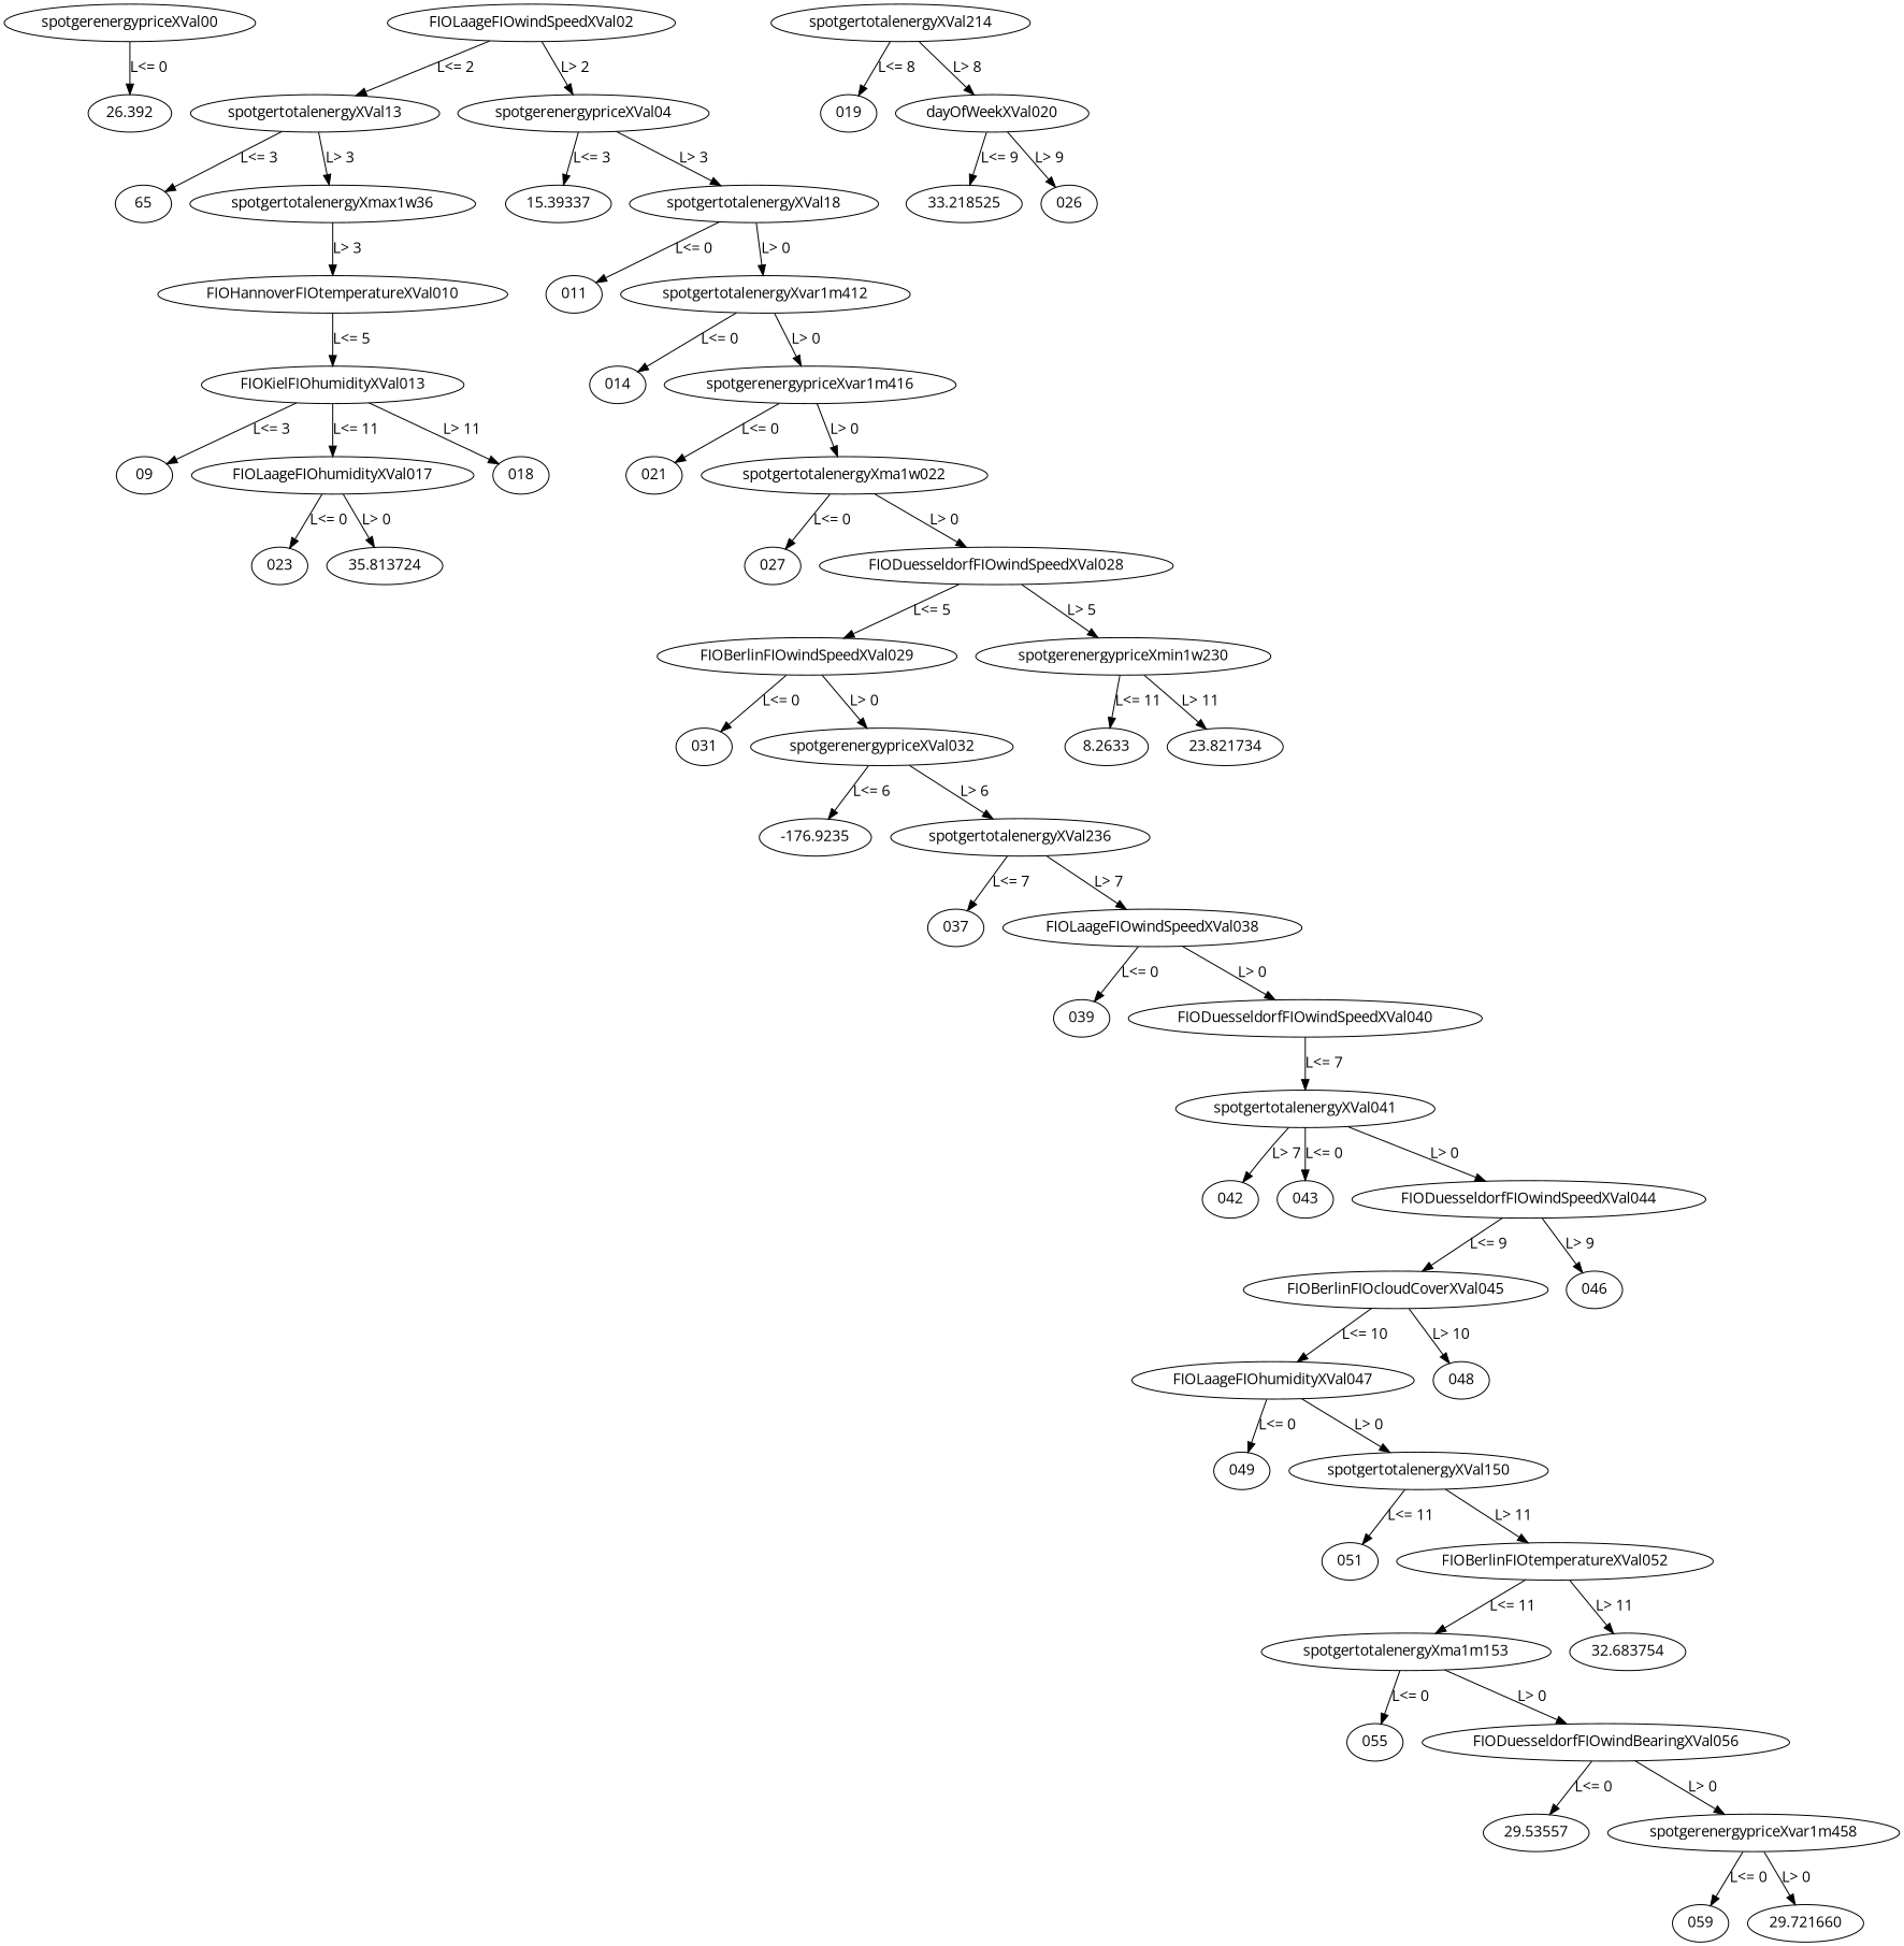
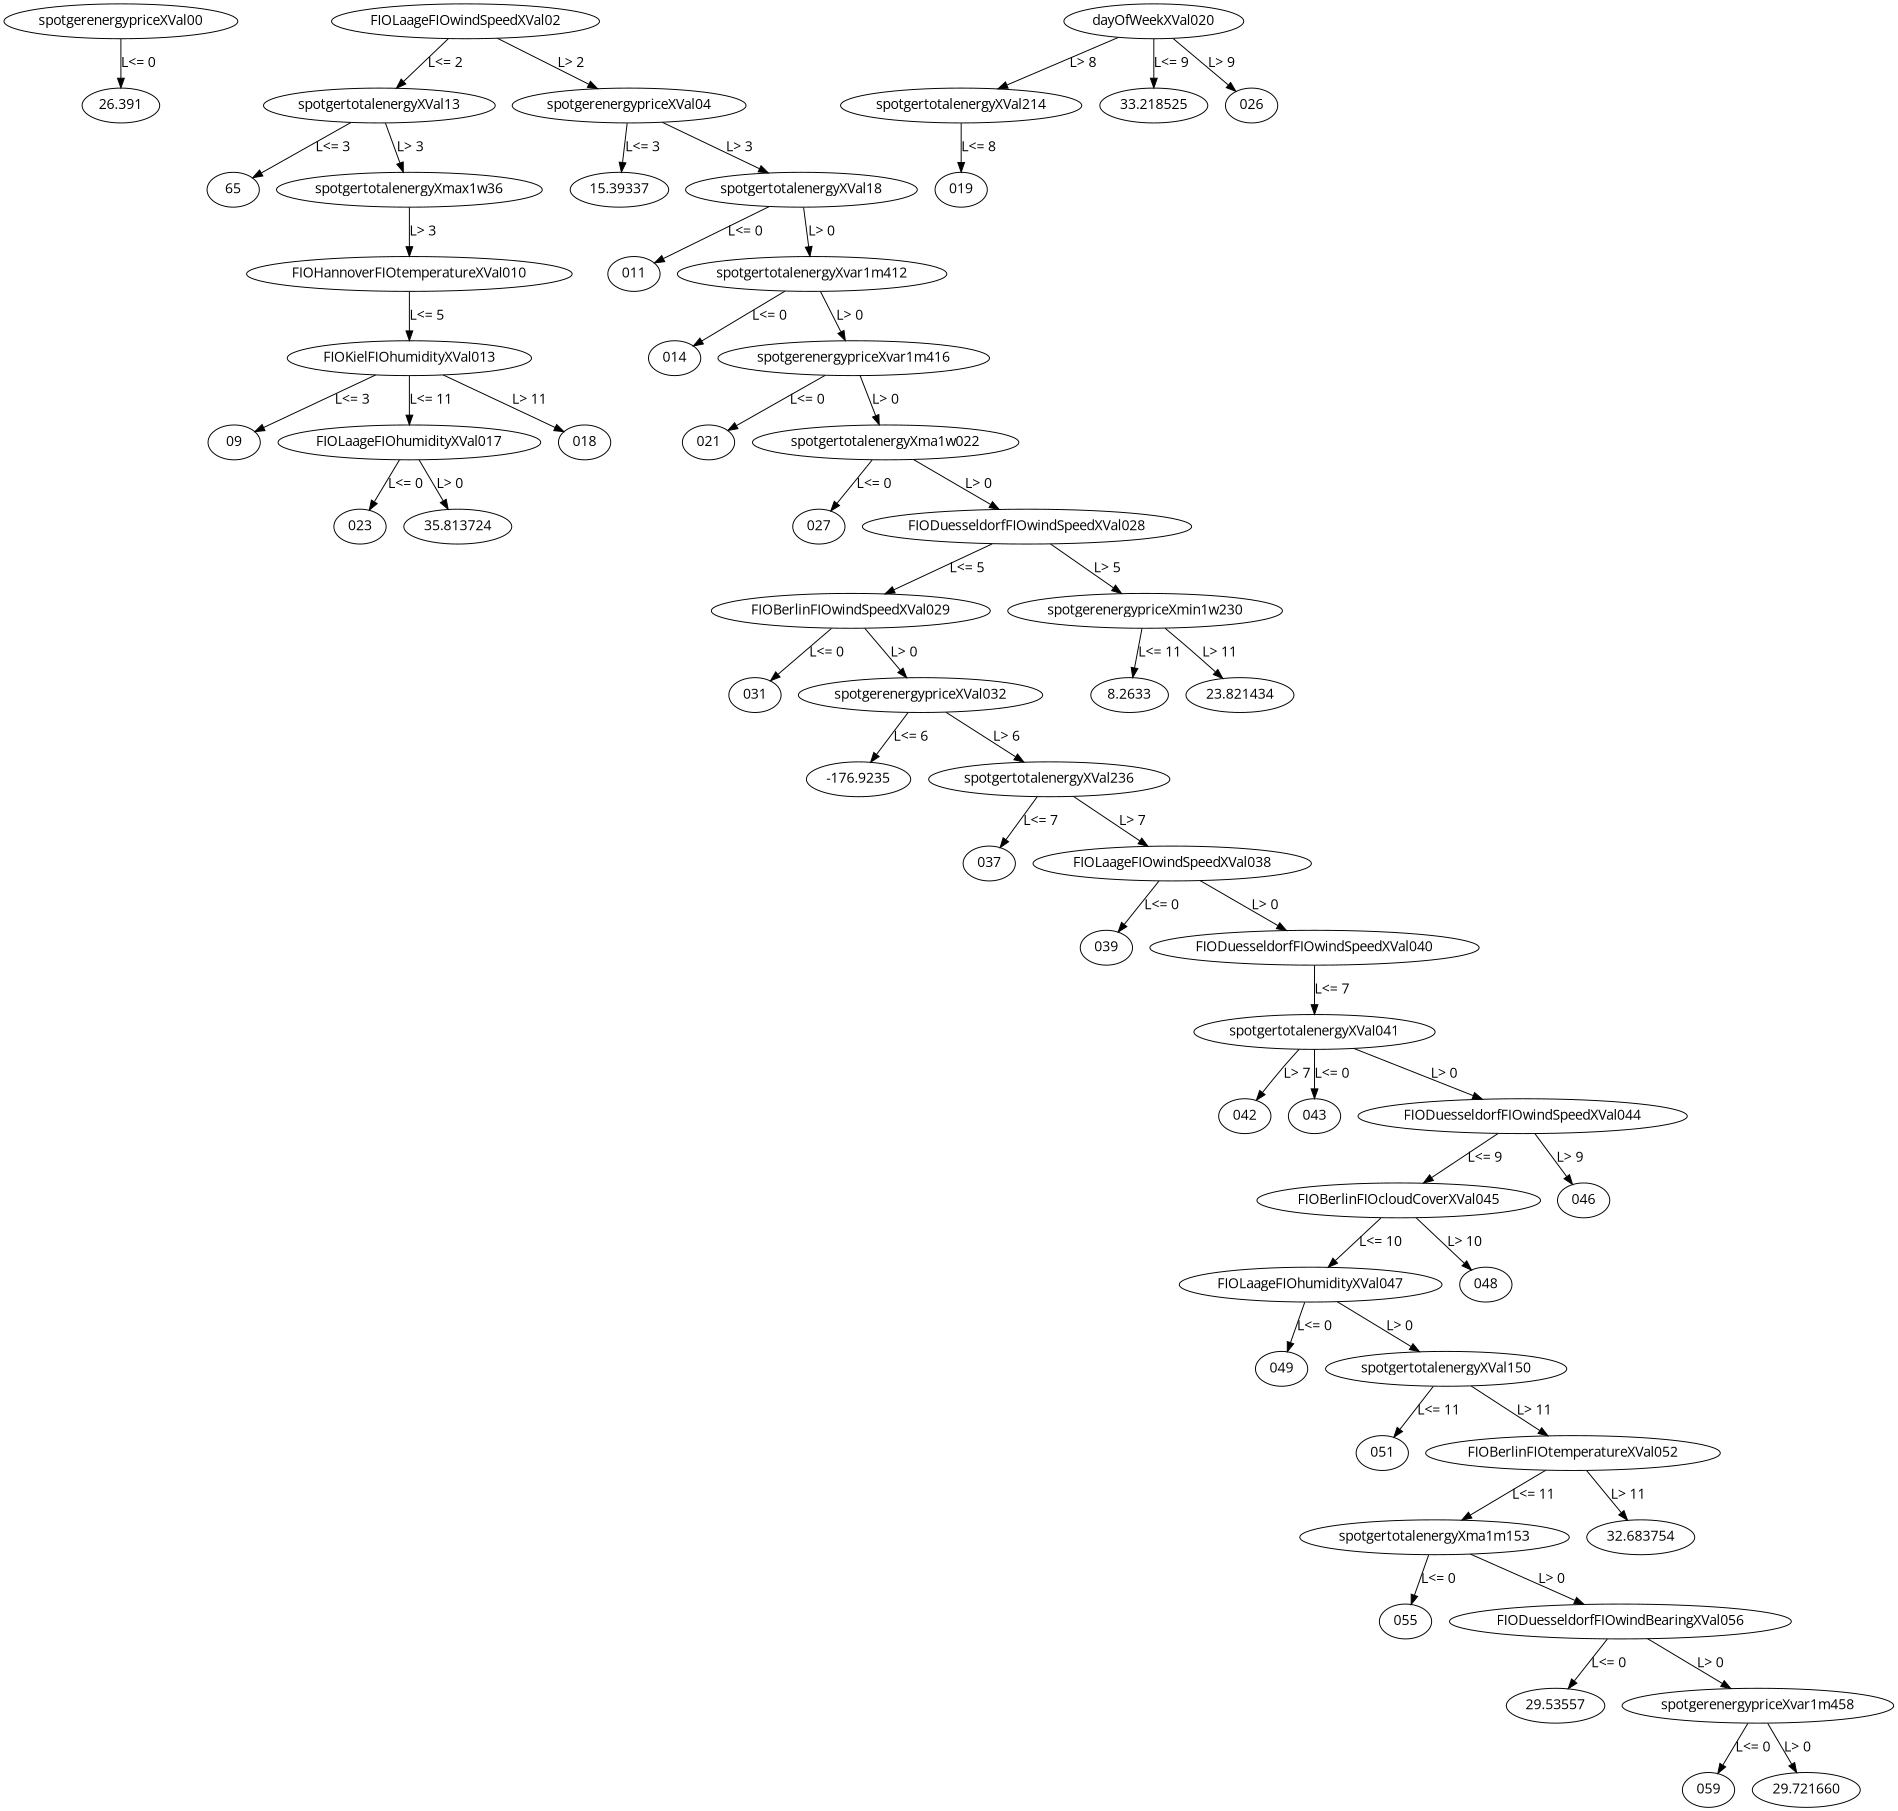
  digraph {
    fontname="Open Sans"
    node [fontname="Open Sans"]
    edge [fontname="Open Sans"]
    spotgerenergypriceXVal00
-   26.391 [label=26.392]
+   26.391
    FIOLaageFIOwindSpeedXVal02
    spotgertotalenergyXVal13
    spotgerenergypriceXVal04
    n6 [label=65]
    spotgertotalenergyXmax1w36
    15.39337
    spotgertotalenergyXVal18
    FIOHannoverFIOtemperatureXVal010
    011
    spotgertotalenergyXvar1m412
    FIOKielFIOhumidityXVal013
    n14 [label=014]
    spotgerenergypriceXvar1m416
    09
    FIOLaageFIOhumidityXVal017
    018
    spotgertotalenergyXVal214
    019
    dayOfWeekXVal020
    021
    spotgertotalenergyXma1w022
    023
    35.813724
    33.218525
    026
    027
    FIODuesseldorfFIOwindSpeedXVal028
    FIOBerlinFIOwindSpeedXVal029
    spotgerenergypriceXmin1w230
    031
    spotgerenergypriceXVal032
    8.2633
-   23.821434 [label=23.821734]
+   23.821434
    -176.9235
    spotgertotalenergyXVal236
    037
    FIOLaageFIOwindSpeedXVal038
    039
    FIODuesseldorfFIOwindSpeedXVal040
    spotgertotalenergyXVal041
    042
    043
    FIODuesseldorfFIOwindSpeedXVal044
    FIOBerlinFIOcloudCoverXVal045
    046
    FIOLaageFIOhumidityXVal047
    048
    049
    spotgertotalenergyXVal150
    051
    FIOBerlinFIOtemperatureXVal052
    spotgertotalenergyXma1m153
    32.683754
    055
    FIODuesseldorfFIOwindBearingXVal056
    29.53557
    spotgerenergypriceXvar1m458
    059
    29.721660
    spotgerenergypriceXVal00 -> 26.391 [label="L<= 0"]
    FIOLaageFIOwindSpeedXVal02 -> spotgertotalenergyXVal13 [label="L<= 2"]
    FIOLaageFIOwindSpeedXVal02 -> spotgerenergypriceXVal04 [label="L> 2"]
    spotgertotalenergyXVal13 -> n6 [label="L<= 3"]
    spotgertotalenergyXVal13 -> spotgertotalenergyXmax1w36 [label="L> 3"]
    spotgerenergypriceXVal04 -> 15.39337 [label="L<= 3"]
    spotgerenergypriceXVal04 -> spotgertotalenergyXVal18 [label="L> 3"]
    spotgertotalenergyXmax1w36 -> FIOHannoverFIOtemperatureXVal010 [label="L> 3"]
    spotgertotalenergyXVal18 -> 011 [label="L<= 0"]
    spotgertotalenergyXVal18 -> spotgertotalenergyXvar1m412 [label="L> 0"]
    FIOHannoverFIOtemperatureXVal010 -> FIOKielFIOhumidityXVal013 [label="L<= 5"]
    spotgertotalenergyXvar1m412 -> n14 [label="L<= 0"]
    spotgertotalenergyXvar1m412 -> spotgerenergypriceXvar1m416 [label="L> 0"]
    FIOKielFIOhumidityXVal013 -> 09 [label="L<= 3"]
    FIOKielFIOhumidityXVal013 -> FIOLaageFIOhumidityXVal017 [label="L<= 11"]
    FIOKielFIOhumidityXVal013 -> 018 [label="L> 11"]
    spotgerenergypriceXvar1m416 -> 021 [label="L<= 0"]
    spotgerenergypriceXvar1m416 -> spotgertotalenergyXma1w022 [label="L> 0"]
    FIOLaageFIOhumidityXVal017 -> 023 [label="L<= 0"]
    FIOLaageFIOhumidityXVal017 -> 35.813724 [label="L> 0"]
    spotgertotalenergyXVal214 -> 019 [label="L<= 8"]
-   spotgertotalenergyXVal214 -> dayOfWeekXVal020 [label="L> 8"]
+   dayOfWeekXVal020 -> spotgertotalenergyXVal214 [label="L> 8"]
    dayOfWeekXVal020 -> 33.218525 [label="L<= 9"]
    dayOfWeekXVal020 -> 026 [label="L> 9"]
    spotgertotalenergyXma1w022 -> 027 [label="L<= 0"]
    spotgertotalenergyXma1w022 -> FIODuesseldorfFIOwindSpeedXVal028 [label="L> 0"]
    FIODuesseldorfFIOwindSpeedXVal028 -> FIOBerlinFIOwindSpeedXVal029 [label="L<= 5"]
    FIODuesseldorfFIOwindSpeedXVal028 -> spotgerenergypriceXmin1w230 [label="L> 5"]
    FIOBerlinFIOwindSpeedXVal029 -> 031 [label="L<= 0"]
    FIOBerlinFIOwindSpeedXVal029 -> spotgerenergypriceXVal032 [label="L> 0"]
    spotgerenergypriceXmin1w230 -> 8.2633 [label="L<= 11"]
    spotgerenergypriceXmin1w230 -> 23.821434 [label="L> 11"]
    spotgerenergypriceXVal032 -> -176.9235 [label="L<= 6"]
    spotgerenergypriceXVal032 -> spotgertotalenergyXVal236 [label="L> 6"]
    spotgertotalenergyXVal236 -> 037 [label="L<= 7"]
    spotgertotalenergyXVal236 -> FIOLaageFIOwindSpeedXVal038 [label="L> 7"]
    FIOLaageFIOwindSpeedXVal038 -> 039 [label="L<= 0"]
    FIOLaageFIOwindSpeedXVal038 -> FIODuesseldorfFIOwindSpeedXVal040 [label="L> 0"]
    FIODuesseldorfFIOwindSpeedXVal040 -> spotgertotalenergyXVal041 [label="L<= 7"]
    spotgertotalenergyXVal041 -> 042 [label="L> 7"]
    spotgertotalenergyXVal041 -> 043 [label="L<= 0"]
    spotgertotalenergyXVal041 -> FIODuesseldorfFIOwindSpeedXVal044 [label="L> 0"]
    FIODuesseldorfFIOwindSpeedXVal044 -> FIOBerlinFIOcloudCoverXVal045 [label="L<= 9"]
    FIODuesseldorfFIOwindSpeedXVal044 -> 046 [label="L> 9"]
    FIOBerlinFIOcloudCoverXVal045 -> FIOLaageFIOhumidityXVal047 [label="L<= 10"]
    FIOBerlinFIOcloudCoverXVal045 -> 048 [label="L> 10"]
    FIOLaageFIOhumidityXVal047 -> 049 [label="L<= 0"]
    FIOLaageFIOhumidityXVal047 -> spotgertotalenergyXVal150 [label="L> 0"]
    spotgertotalenergyXVal150 -> 051 [label="L<= 11"]
    spotgertotalenergyXVal150 -> FIOBerlinFIOtemperatureXVal052 [label="L> 11"]
    FIOBerlinFIOtemperatureXVal052 -> spotgertotalenergyXma1m153 [label="L<= 11"]
    FIOBerlinFIOtemperatureXVal052 -> 32.683754 [label="L> 11"]
    spotgertotalenergyXma1m153 -> 055 [label="L<= 0"]
    spotgertotalenergyXma1m153 -> FIODuesseldorfFIOwindBearingXVal056 [label="L> 0"]
    FIODuesseldorfFIOwindBearingXVal056 -> 29.53557 [label="L<= 0"]
    FIODuesseldorfFIOwindBearingXVal056 -> spotgerenergypriceXvar1m458 [label="L> 0"]
    spotgerenergypriceXvar1m458 -> 059 [label="L<= 0"]
    spotgerenergypriceXvar1m458 -> 29.721660 [label="L> 0"]
  }
